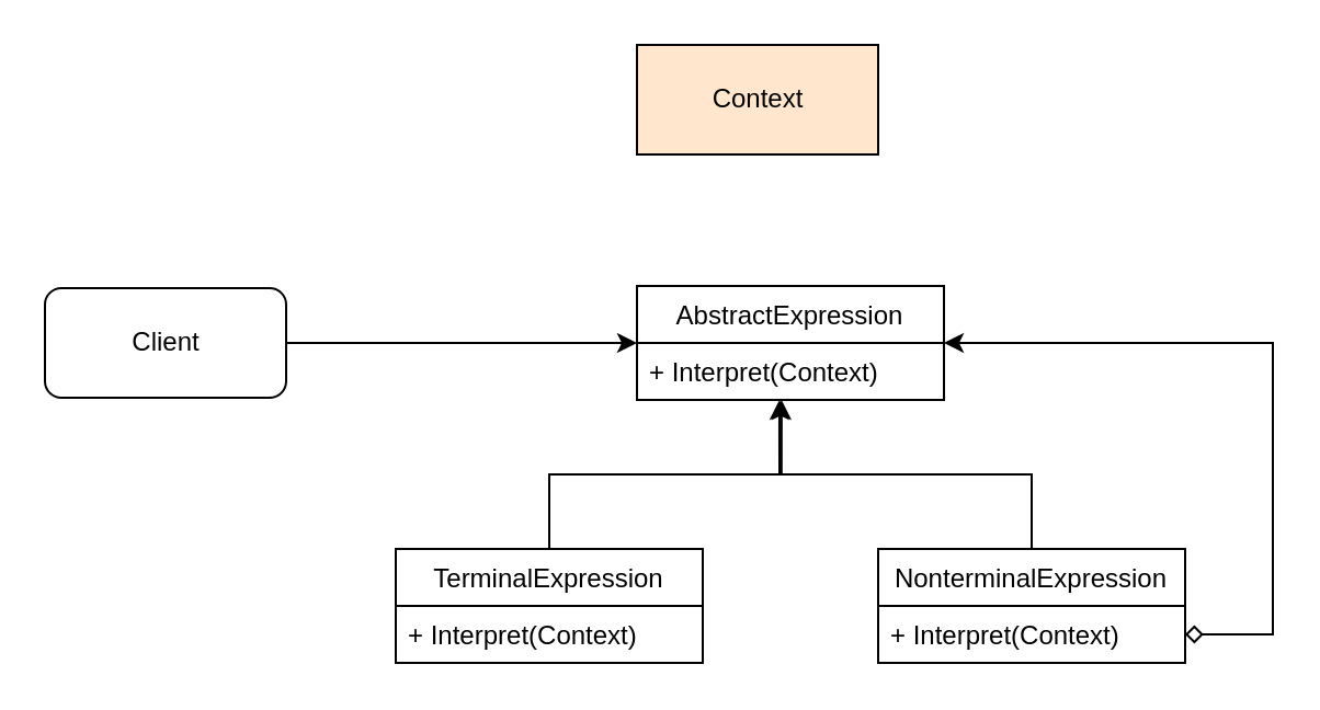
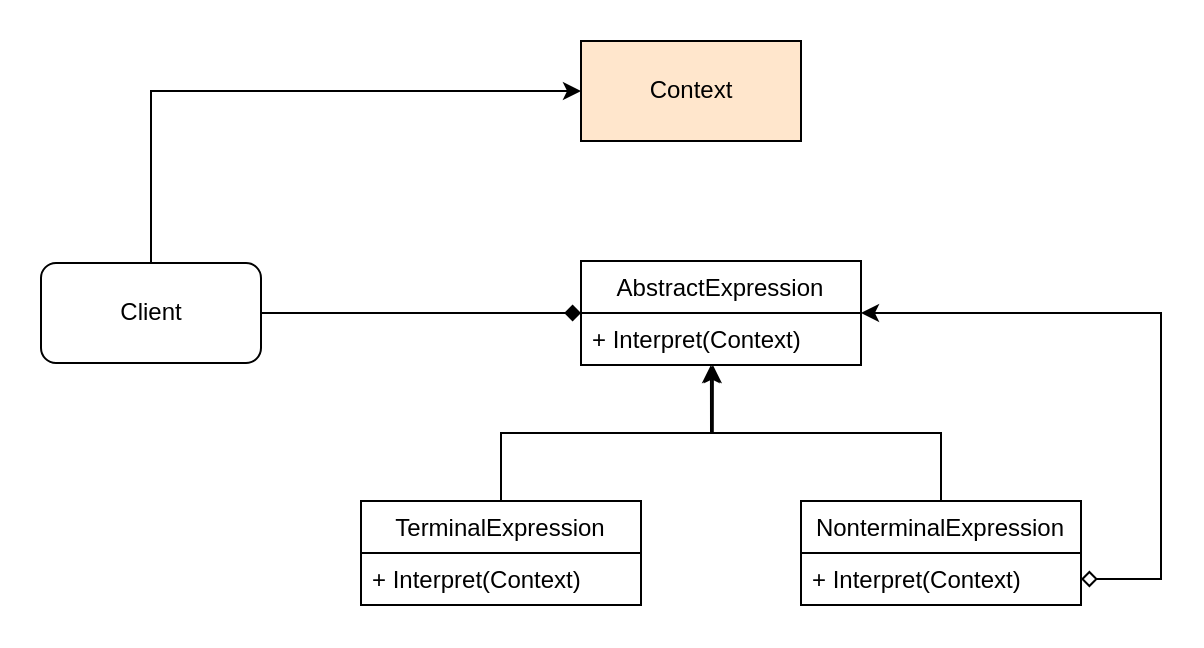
  <mxCell id="0" />
  <mxCell id="1" parent="0" />
- <mxCell id="2" style="edgeStyle=orthogonalEdgeStyle;rounded=0;orthogonalLoop=1;jettySize=auto;html=1;entryX=0;entryY=0.5;entryDx=0;entryDy=0;" edge="1" parent="1" source="4" target="5"><mxGeometry relative="1" as="geometry" /></mxCell>
+ <mxCell id="2" style="edgeStyle=orthogonalEdgeStyle;rounded=0;orthogonalLoop=1;jettySize=auto;html=1;entryX=0;entryY=0.5;entryDx=0;entryDy=0;endArrow=diamond;" edge="1" parent="1" source="4" target="5"><mxGeometry relative="1" as="geometry" /></mxCell>
+ <mxCell id="3" style="edgeStyle=orthogonalEdgeStyle;rounded=0;orthogonalLoop=1;jettySize=auto;html=1;entryX=0;entryY=0.5;entryDx=0;entryDy=0;" edge="1" parent="1" source="4" target="13"><mxGeometry relative="1" as="geometry"><Array as="points"><mxPoint x="75" y="45" /></Array></mxGeometry></mxCell>
  <mxCell id="4" value="Client" style="html=1;rounded=1;" vertex="1" parent="1"><mxGeometry x="20" y="131" width="110" height="50" as="geometry" /></mxCell>
  <mxCell id="5" value="AbstractExpression" style="swimlane;fontStyle=0;childLayout=stackLayout;horizontal=1;startSize=26;fillColor=none;horizontalStack=0;resizeParent=1;resizeParentMax=0;resizeLast=0;collapsible=1;marginBottom=0;" vertex="1" parent="1"><mxGeometry x="290" y="130" width="140" height="52" as="geometry" /></mxCell>
  <mxCell id="6" value="+ Interpret(Context)" style="text;strokeColor=none;fillColor=none;align=left;verticalAlign=top;spacingLeft=4;spacingRight=4;overflow=hidden;rotatable=0;points=[[0,0.5],[1,0.5]];portConstraint=eastwest;" vertex="1" parent="5"><mxGeometry y="26" width="140" height="26" as="geometry" /></mxCell>
  <mxCell id="7" style="edgeStyle=orthogonalEdgeStyle;rounded=0;orthogonalLoop=1;jettySize=auto;html=1;entryX=0.464;entryY=1;entryDx=0;entryDy=0;entryPerimeter=0;" edge="1" parent="1" source="8" target="6"><mxGeometry relative="1" as="geometry" /></mxCell>
  <mxCell id="8" value="TerminalExpression" style="swimlane;fontStyle=0;childLayout=stackLayout;horizontal=1;startSize=26;fillColor=none;horizontalStack=0;resizeParent=1;resizeParentMax=0;resizeLast=0;collapsible=1;marginBottom=0;" vertex="1" parent="1"><mxGeometry x="180" y="250" width="140" height="52" as="geometry" /></mxCell>
  <mxCell id="9" value="+ Interpret(Context)" style="text;strokeColor=none;fillColor=none;align=left;verticalAlign=top;spacingLeft=4;spacingRight=4;overflow=hidden;rotatable=0;points=[[0,0.5],[1,0.5]];portConstraint=eastwest;" vertex="1" parent="8"><mxGeometry y="26" width="140" height="26" as="geometry" /></mxCell>
  <mxCell id="10" style="edgeStyle=orthogonalEdgeStyle;rounded=0;orthogonalLoop=1;jettySize=auto;html=1;entryX=0.471;entryY=1;entryDx=0;entryDy=0;entryPerimeter=0;" edge="1" parent="1" source="11" target="6"><mxGeometry relative="1" as="geometry" /></mxCell>
  <mxCell id="11" value="NonterminalExpression" style="swimlane;fontStyle=0;childLayout=stackLayout;horizontal=1;startSize=26;fillColor=none;horizontalStack=0;resizeParent=1;resizeParentMax=0;resizeLast=0;collapsible=1;marginBottom=0;" vertex="1" parent="1"><mxGeometry x="400" y="250" width="140" height="52" as="geometry" /></mxCell>
  <mxCell id="12" value="+ Interpret(Context)" style="text;strokeColor=none;fillColor=none;align=left;verticalAlign=top;spacingLeft=4;spacingRight=4;overflow=hidden;rotatable=0;points=[[0,0.5],[1,0.5]];portConstraint=eastwest;" vertex="1" parent="11"><mxGeometry y="26" width="140" height="26" as="geometry" /></mxCell>
  <mxCell id="13" value="Context" style="html=1;fillColor=#ffe6cc;" vertex="1" parent="1"><mxGeometry x="290" y="20" width="110" height="50" as="geometry" /></mxCell>
  <mxCell id="14" style="edgeStyle=orthogonalEdgeStyle;rounded=0;orthogonalLoop=1;jettySize=auto;html=1;entryX=1;entryY=0.5;entryDx=0;entryDy=0;startArrow=diamond;startFill=0;" edge="1" parent="1" source="12" target="5"><mxGeometry relative="1" as="geometry"><Array as="points"><mxPoint x="580" y="289" /><mxPoint x="580" y="156" /></Array></mxGeometry></mxCell>
